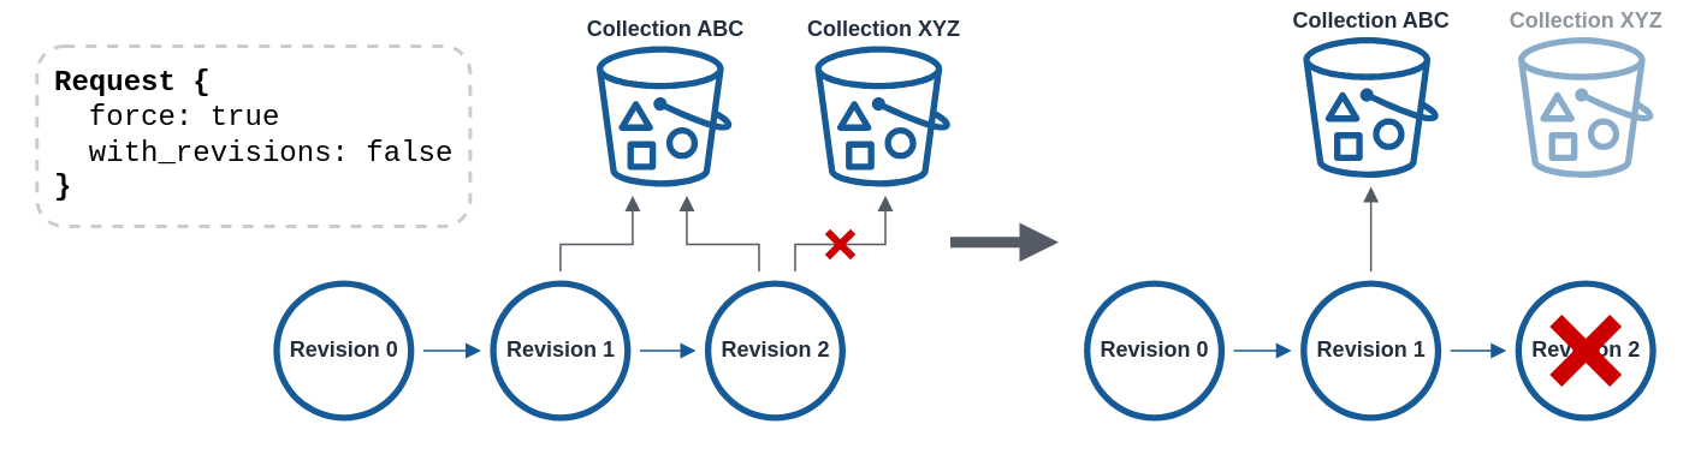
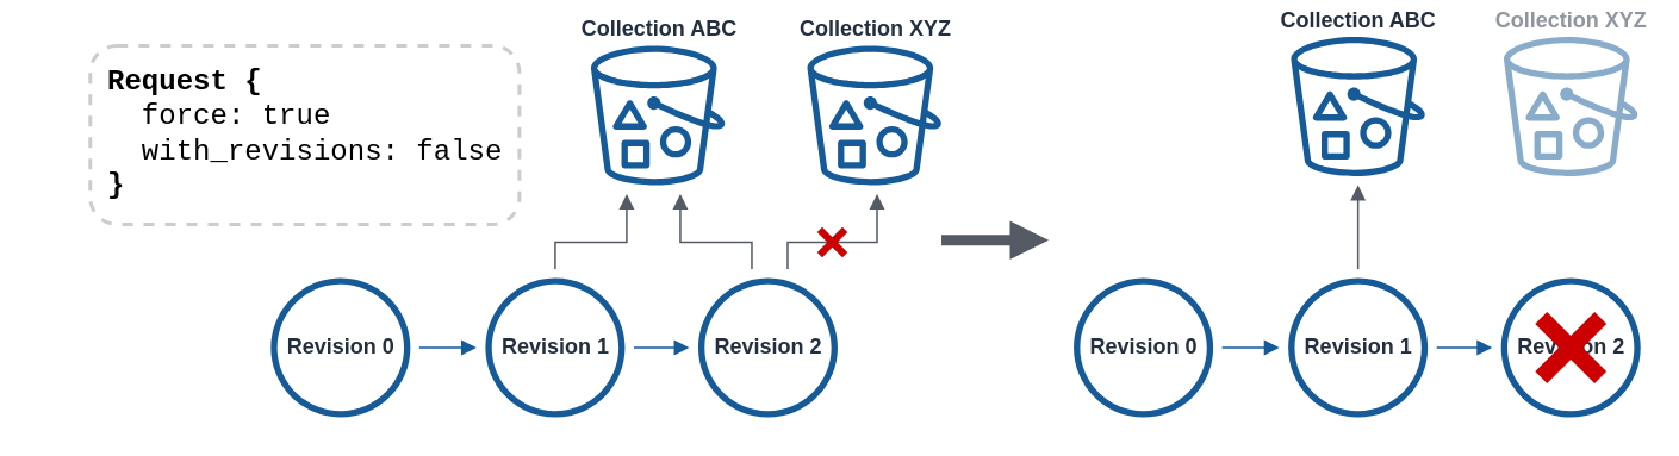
  <mxCell id="0" />
  <mxCell id="1" parent="0" />
  <mxCell id="2" value="" style="edgeStyle=orthogonalEdgeStyle;html=1;endArrow=block;elbow=vertical;startArrow=none;endFill=1;strokeColor=#545B64;rounded=0;targetPerimeterSpacing=5;sourcePerimeterSpacing=5;" parent="1" source="5" target="19" edge="1"><mxGeometry width="100" relative="1" as="geometry"><mxPoint x="430" y="160.001" as="sourcePoint" /><mxPoint x="348" y="118" as="targetPoint" /><Array as="points"><mxPoint x="440" y="135" /><mxPoint x="490" y="135" /></Array></mxGeometry></mxCell>
  <mxCell id="3" value="Revision 0" style="sketch=0;outlineConnect=0;fontColor=#232F3E;gradientColor=none;fillColor=#165a97;strokeColor=none;dashed=0;verticalLabelPosition=middle;verticalAlign=middle;align=center;html=1;fontSize=12;fontStyle=1;aspect=fixed;pointerEvents=1;shape=mxgraph.aws4.object;labelPosition=center;" parent="1" vertex="1"><mxGeometry x="151" y="155" width="78" height="78" as="geometry" /></mxCell>
  <mxCell id="4" value="Revision 1" style="sketch=0;outlineConnect=0;fontColor=#232F3E;gradientColor=none;fillColor=#165a97;strokeColor=none;dashed=0;verticalLabelPosition=middle;verticalAlign=middle;align=center;html=1;fontSize=12;fontStyle=1;aspect=fixed;pointerEvents=1;shape=mxgraph.aws4.object;labelPosition=center;" parent="1" vertex="1"><mxGeometry x="271" y="155" width="78" height="78" as="geometry" /></mxCell>
  <mxCell id="5" value="&lt;div&gt;Revision 2&lt;/div&gt;" style="sketch=0;outlineConnect=0;fontColor=#232F3E;gradientColor=none;fillColor=#165a97;strokeColor=none;dashed=0;verticalLabelPosition=middle;verticalAlign=middle;align=center;html=1;fontSize=12;fontStyle=1;aspect=fixed;pointerEvents=1;shape=mxgraph.aws4.object;labelPosition=center;" parent="1" vertex="1"><mxGeometry x="390" y="155" width="78" height="78" as="geometry" /></mxCell>
  <mxCell id="6" value="" style="edgeStyle=orthogonalEdgeStyle;html=1;endArrow=block;elbow=vertical;startArrow=none;endFill=1;strokeColor=#165A97;rounded=0;targetPerimeterSpacing=5;sourcePerimeterSpacing=5;" parent="1" source="4" target="5" edge="1"><mxGeometry width="100" relative="1" as="geometry"><mxPoint x="308" y="193.9" as="sourcePoint" /><mxPoint x="408" y="193.9" as="targetPoint" /></mxGeometry></mxCell>
  <mxCell id="7" value="" style="edgeStyle=orthogonalEdgeStyle;html=1;endArrow=block;elbow=vertical;startArrow=none;endFill=1;strokeColor=#165A97;rounded=0;targetPerimeterSpacing=5;sourcePerimeterSpacing=5;" parent="1" source="3" target="4" edge="1"><mxGeometry width="100" relative="1" as="geometry"><mxPoint x="158" y="193.9" as="sourcePoint" /><mxPoint x="230" y="193.9" as="targetPoint" /></mxGeometry></mxCell>
  <mxCell id="8" value="Collection ABC" style="sketch=0;outlineConnect=0;fontColor=#232F3E;gradientColor=none;fillColor=#165A97;strokeColor=none;dashed=0;verticalLabelPosition=top;verticalAlign=bottom;align=center;html=1;fontSize=12;fontStyle=1;aspect=fixed;pointerEvents=1;shape=mxgraph.aws4.bucket_with_objects;labelPosition=center;" parent="1" vertex="1"><mxGeometry x="330" y="25" width="75" height="78" as="geometry" /></mxCell>
  <mxCell id="9" value="" style="edgeStyle=orthogonalEdgeStyle;html=1;endArrow=block;elbow=vertical;startArrow=none;endFill=1;strokeColor=#545B64;rounded=0;targetPerimeterSpacing=5;sourcePerimeterSpacing=5;" parent="1" source="5" target="8" edge="1"><mxGeometry width="100" relative="1" as="geometry"><mxPoint x="430" y="150.001" as="sourcePoint" /><mxPoint x="430" y="108" as="targetPoint" /><Array as="points"><mxPoint x="420" y="135" /><mxPoint x="380" y="135" /></Array></mxGeometry></mxCell>
  <mxCell id="10" value="" style="shape=cross;whiteSpace=wrap;html=1;fillColor=#CC0000;rotation=45;sketch=0;shadow=0;strokeColor=none;" parent="1" vertex="1"><mxGeometry x="455" y="125" width="20" height="20" as="geometry" /></mxCell>
  <mxCell id="11" value="" style="edgeStyle=orthogonalEdgeStyle;html=1;endArrow=block;elbow=vertical;startArrow=none;endFill=1;strokeColor=#545B64;rounded=0;strokeWidth=6;sourcePerimeterSpacing=5;targetPerimeterSpacing=5;" parent="1" edge="1"><mxGeometry width="100" relative="1" as="geometry"><mxPoint x="526" y="133.8" as="sourcePoint" /><mxPoint x="586" y="133.8" as="targetPoint" /></mxGeometry></mxCell>
  <mxCell id="12" value="Revision 0" style="sketch=0;outlineConnect=0;fontColor=#232F3E;gradientColor=none;fillColor=#165a97;strokeColor=none;dashed=0;verticalLabelPosition=middle;verticalAlign=middle;align=center;html=1;fontSize=12;fontStyle=1;aspect=fixed;pointerEvents=1;shape=mxgraph.aws4.object;labelPosition=center;" parent="1" vertex="1"><mxGeometry x="600" y="155" width="78" height="78" as="geometry" /></mxCell>
  <mxCell id="13" value="Revision 1" style="sketch=0;outlineConnect=0;fontColor=#232F3E;gradientColor=none;fillColor=#165a97;strokeColor=none;dashed=0;verticalLabelPosition=middle;verticalAlign=middle;align=center;html=1;fontSize=12;fontStyle=1;aspect=fixed;pointerEvents=1;shape=mxgraph.aws4.object;labelPosition=center;" parent="1" vertex="1"><mxGeometry x="720" y="155" width="78" height="78" as="geometry" /></mxCell>
  <mxCell id="14" value="" style="edgeStyle=orthogonalEdgeStyle;rounded=0;orthogonalLoop=1;jettySize=auto;html=1;strokeWidth=1;sourcePerimeterSpacing=5;targetPerimeterSpacing=5;endArrow=block;strokeColor=#545B64;startArrow=none;endFill=1;" parent="1" source="13" target="18" edge="1"><mxGeometry relative="1" as="geometry"><mxPoint x="759" y="145.001" as="sourcePoint" /></mxGeometry></mxCell>
  <mxCell id="15" value="&lt;div&gt;Revision 2&lt;/div&gt;" style="sketch=0;outlineConnect=0;fontColor=#232F3E;gradientColor=none;fillColor=#165a97;strokeColor=none;dashed=0;verticalLabelPosition=middle;verticalAlign=middle;align=center;html=1;fontSize=12;fontStyle=1;aspect=fixed;pointerEvents=1;shape=mxgraph.aws4.object;labelPosition=center;" parent="1" vertex="1"><mxGeometry x="839" y="155" width="78" height="78" as="geometry" /></mxCell>
  <mxCell id="16" value="" style="edgeStyle=orthogonalEdgeStyle;html=1;endArrow=block;elbow=vertical;startArrow=none;endFill=1;strokeColor=#165A97;rounded=0;targetPerimeterSpacing=5;sourcePerimeterSpacing=5;" parent="1" source="13" target="15" edge="1"><mxGeometry width="100" relative="1" as="geometry"><mxPoint x="757" y="193.9" as="sourcePoint" /><mxPoint x="857" y="193.9" as="targetPoint" /></mxGeometry></mxCell>
  <mxCell id="17" value="" style="edgeStyle=orthogonalEdgeStyle;html=1;endArrow=block;elbow=vertical;startArrow=none;endFill=1;strokeColor=#165A97;rounded=0;targetPerimeterSpacing=5;sourcePerimeterSpacing=5;" parent="1" source="12" target="13" edge="1"><mxGeometry width="100" relative="1" as="geometry"><mxPoint x="607" y="193.9" as="sourcePoint" /><mxPoint x="679" y="193.9" as="targetPoint" /></mxGeometry></mxCell>
  <mxCell id="18" value="Collection ABC" style="sketch=0;outlineConnect=0;fontColor=#232F3E;gradientColor=none;fillColor=#165A97;strokeColor=none;dashed=0;verticalLabelPosition=top;verticalAlign=bottom;align=center;html=1;fontSize=12;fontStyle=1;aspect=fixed;pointerEvents=1;shape=mxgraph.aws4.bucket_with_objects;labelPosition=center;" parent="1" vertex="1"><mxGeometry x="721.5" y="20" width="75" height="78" as="geometry" /></mxCell>
  <mxCell id="19" value="Collection XYZ" style="sketch=0;outlineConnect=0;fontColor=#232F3E;gradientColor=none;fillColor=#165A97;strokeColor=none;dashed=0;verticalLabelPosition=top;verticalAlign=bottom;align=center;html=1;fontSize=12;fontStyle=1;aspect=fixed;pointerEvents=1;shape=mxgraph.aws4.bucket_with_objects;labelPosition=center;" parent="1" vertex="1"><mxGeometry x="451" y="25" width="75" height="78" as="geometry" /></mxCell>
  <mxCell id="20" value="Collection XYZ" style="sketch=0;outlineConnect=0;fontColor=#232F3E;gradientColor=none;fillColor=#165A97;strokeColor=none;dashed=0;verticalLabelPosition=top;verticalAlign=bottom;align=center;html=1;fontSize=12;fontStyle=1;aspect=fixed;pointerEvents=1;shape=mxgraph.aws4.bucket_with_objects;labelPosition=center;textOpacity=50;opacity=50;" parent="1" vertex="1"><mxGeometry x="840.5" y="20" width="75" height="78" as="geometry" /></mxCell>
  <mxCell id="21" value="" style="edgeStyle=orthogonalEdgeStyle;rounded=0;orthogonalLoop=1;jettySize=auto;html=1;strokeWidth=1;sourcePerimeterSpacing=5;targetPerimeterSpacing=5;endArrow=block;strokeColor=#545B64;startArrow=none;endFill=1;" parent="1" source="4" target="8" edge="1"><mxGeometry relative="1" as="geometry"><mxPoint x="309.8" y="145.001" as="sourcePoint" /><mxPoint x="309.8" y="103" as="targetPoint" /><Array as="points"><mxPoint x="310" y="135" /><mxPoint x="350" y="135" /></Array></mxGeometry></mxCell>
  <mxCell id="22" value="" style="shape=cross;whiteSpace=wrap;html=1;fillColor=#CC0000;rotation=45;sketch=0;shadow=0;strokeColor=none;" parent="1" vertex="1"><mxGeometry x="854.5" y="170.5" width="47" height="47" as="geometry" /></mxCell>
- <mxCell id="23" value="&lt;div style=&quot;font-size: 16px;&quot; align=&quot;left&quot;&gt;&lt;div style=&quot;font-size: 16px;&quot;&gt;&lt;b style=&quot;font-size: 16px;&quot;&gt;&lt;font data-font-src=&quot;https://fonts.googleapis.com/css?family=+Roboto+Mono&quot; style=&quot;font-size: 16px;&quot;&gt;Request {&lt;/font&gt;&lt;/b&gt;&lt;/div&gt;&lt;/div&gt;&lt;div style=&quot;font-size: 16px;&quot; align=&quot;left&quot;&gt;&lt;div style=&quot;font-size: 16px;&quot;&gt;&lt;b style=&quot;font-size: 16px;&quot;&gt;&lt;font data-font-src=&quot;https://fonts.googleapis.com/css?family=+Roboto+Mono&quot; style=&quot;font-size: 16px;&quot;&gt;&amp;nbsp; &lt;/font&gt;&lt;/b&gt;&lt;font data-font-src=&quot;https://fonts.googleapis.com/css?family=+Roboto+Mono&quot; style=&quot;font-size: 16px;&quot;&gt;force: true&lt;/font&gt;&lt;/div&gt;&lt;div style=&quot;font-size: 16px;&quot;&gt;&lt;font data-font-src=&quot;https://fonts.googleapis.com/css?family=+Roboto+Mono&quot; style=&quot;font-size: 16px;&quot;&gt;&amp;nbsp; with_revisions: false&lt;br style=&quot;font-size: 16px;&quot;&gt;&lt;/font&gt;&lt;/div&gt;&lt;div style=&quot;font-size: 16px;&quot;&gt;&lt;b style=&quot;font-size: 16px;&quot;&gt;&lt;font data-font-src=&quot;https://fonts.googleapis.com/css?family=+Roboto+Mono&quot; style=&quot;font-size: 16px;&quot;&gt;}&lt;/font&gt;&lt;/b&gt;&lt;/div&gt;&lt;/div&gt;" style="text;html=1;strokeColor=#CCCCCC;fillColor=none;align=left;verticalAlign=middle;whiteSpace=wrap;rounded=1;fontFamily=Liberation Mono;fontSource=https%3A%2F%2Ffonts.googleapis.com%2Fcss%3Ffamily%3D%2BRoboto%2BMono;dashed=1;spacing=10;fontSize=16;strokeWidth=2;" vertex="1" parent="1"><mxGeometry x="20" y="25" width="240" height="100" as="geometry" /></mxCell>
+ <mxCell id="23" value="&lt;div style=&quot;font-size: 16px;&quot; align=&quot;left&quot;&gt;&lt;div style=&quot;font-size: 16px;&quot;&gt;&lt;b style=&quot;font-size: 16px;&quot;&gt;&lt;font data-font-src=&quot;https://fonts.googleapis.com/css?family=+Roboto+Mono&quot; style=&quot;font-size: 16px;&quot;&gt;Request {&lt;/font&gt;&lt;/b&gt;&lt;/div&gt;&lt;/div&gt;&lt;div style=&quot;font-size: 16px;&quot; align=&quot;left&quot;&gt;&lt;div style=&quot;font-size: 16px;&quot;&gt;&lt;b style=&quot;font-size: 16px;&quot;&gt;&lt;font data-font-src=&quot;https://fonts.googleapis.com/css?family=+Roboto+Mono&quot; style=&quot;font-size: 16px;&quot;&gt;&amp;nbsp; &lt;/font&gt;&lt;/b&gt;&lt;font data-font-src=&quot;https://fonts.googleapis.com/css?family=+Roboto+Mono&quot; style=&quot;font-size: 16px;&quot;&gt;force: true&lt;/font&gt;&lt;/div&gt;&lt;div style=&quot;font-size: 16px;&quot;&gt;&lt;font data-font-src=&quot;https://fonts.googleapis.com/css?family=+Roboto+Mono&quot; style=&quot;font-size: 16px;&quot;&gt;&amp;nbsp; with_revisions: false&lt;br style=&quot;font-size: 16px;&quot;&gt;&lt;/font&gt;&lt;/div&gt;&lt;div style=&quot;font-size: 16px;&quot;&gt;&lt;b style=&quot;font-size: 16px;&quot;&gt;&lt;font data-font-src=&quot;https://fonts.googleapis.com/css?family=+Roboto+Mono&quot; style=&quot;font-size: 16px;&quot;&gt;}&lt;/font&gt;&lt;/b&gt;&lt;/div&gt;&lt;/div&gt;" style="text;html=1;strokeColor=#CCCCCC;fillColor=none;align=left;verticalAlign=middle;whiteSpace=wrap;rounded=1;fontFamily=Liberation Mono;fontSource=https%3A%2F%2Ffonts.googleapis.com%2Fcss%3Ffamily%3D%2BRoboto%2BMono;dashed=1;spacing=10;fontSize=16;strokeWidth=2;" vertex="1" parent="1"><mxGeometry x="50" y="25" width="240" height="100" as="geometry" /></mxCell>
